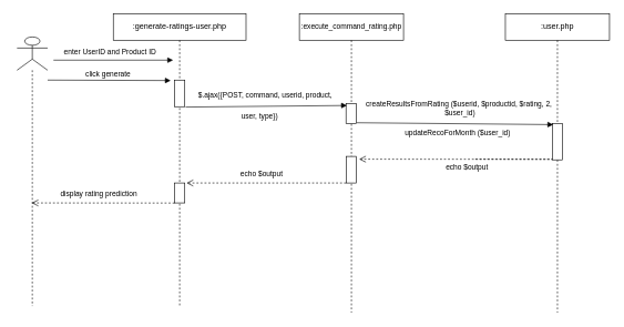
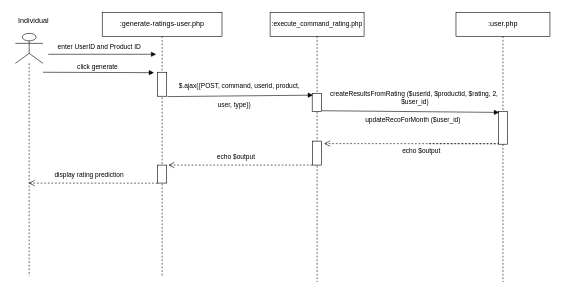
  <mxCell id="0" />
  <mxCell id="1" parent="0" />
  <mxCell id="2" value=":user.php" style="shape=umlLifeline;perimeter=lifelinePerimeter;whiteSpace=wrap;html=1;container=0;collapsible=0;recursiveResize=0;outlineConnect=0;" parent="1" vertex="1"><mxGeometry x="760" y="20" width="156.72" height="450" as="geometry" /></mxCell>
  <mxCell id="3" value="enter UserID and Product ID" style="html=1;verticalAlign=bottom;endArrow=block;rounded=0;elbow=vertical;" parent="1" edge="1"><mxGeometry x="-0.056" y="3" width="80" relative="1" as="geometry"><mxPoint x="80" y="90" as="sourcePoint" /><mxPoint x="260" y="90" as="targetPoint" /><mxPoint as="offset" /></mxGeometry></mxCell>
  <mxCell id="4" value="" style="shape=umlLifeline;participant=umlActor;perimeter=lifelinePerimeter;whiteSpace=wrap;html=1;container=0;collapsible=0;recursiveResize=0;verticalAlign=top;spacingTop=36;outlineConnect=0;fontFamily=Helvetica;fontSize=12;fontColor=default;align=center;strokeColor=default;fillColor=default;size=50;" parent="1" vertex="1"><mxGeometry x="25.1" y="55.14" width="46.09" height="404.86" as="geometry" /></mxCell>
+ <mxCell id="5" value="Individual" style="text;html=1;align=center;verticalAlign=middle;resizable=1;points=[];autosize=1;strokeColor=none;fillColor=none;container=0;movable=1;rotatable=1;deletable=1;editable=1;connectable=1;locked=0;" parent="1" vertex="1"><mxGeometry x="20.1" y="20" width="70" height="30" as="geometry" /></mxCell>
  <mxCell id="6" value=":generate-ratings-user.php" style="shape=umlLifeline;perimeter=lifelinePerimeter;whiteSpace=wrap;html=1;container=0;collapsible=0;recursiveResize=0;outlineConnect=0;" parent="1" vertex="1"><mxGeometry x="170" y="20" width="199.75" height="440" as="geometry" /></mxCell>
  <mxCell id="7" value="" style="html=1;points=[];perimeter=orthogonalPerimeter;container=0;" parent="1" vertex="1"><mxGeometry x="262.19" y="274.83" width="15.37" height="30" as="geometry" /></mxCell>
  <mxCell id="8" value="" style="html=1;points=[];perimeter=orthogonalPerimeter;container=0;" parent="1" vertex="1"><mxGeometry x="262.19" y="120" width="15.37" height="40" as="geometry" /></mxCell>
  <mxCell id="9" value="&lt;font style=&quot;font-size: 11px;&quot;&gt;:execute_command_rating.php&lt;/font&gt;" style="shape=umlLifeline;perimeter=lifelinePerimeter;whiteSpace=wrap;html=1;container=0;collapsible=0;recursiveResize=0;outlineConnect=0;" parent="1" vertex="1"><mxGeometry x="450" y="20" width="156.72" height="450" as="geometry" /></mxCell>
  <mxCell id="10" value="" style="html=1;points=[];perimeter=orthogonalPerimeter;container=0;" parent="1" vertex="1"><mxGeometry x="520.19" y="155.17" width="15.37" height="30" as="geometry" /></mxCell>
  <mxCell id="11" value="click generate" style="html=1;verticalAlign=bottom;endArrow=block;rounded=0;elbow=vertical;entryX=-0.377;entryY=0.017;entryDx=0;entryDy=0;entryPerimeter=0;" parent="1" target="8" edge="1"><mxGeometry x="-0.012" width="80" relative="1" as="geometry"><mxPoint x="71.19" y="120" as="sourcePoint" /><mxPoint x="253.38" y="120" as="targetPoint" /><mxPoint as="offset" /></mxGeometry></mxCell>
  <mxCell id="12" value="" style="html=1;points=[];perimeter=orthogonalPerimeter;container=0;" parent="1" vertex="1"><mxGeometry x="520.67" y="234.83" width="15.37" height="40" as="geometry" /></mxCell>
  <mxCell id="13" value="" style="html=1;points=[];perimeter=orthogonalPerimeter;container=0;" parent="1" vertex="1"><mxGeometry x="830.68" y="185.17" width="15.37" height="54.83" as="geometry" /></mxCell>
  <mxCell id="14" value="$.ajax({POST, command, userid, product,&amp;nbsp;" style="html=1;verticalAlign=bottom;endArrow=block;rounded=0;elbow=vertical;entryX=0.087;entryY=0.101;entryDx=0;entryDy=0;entryPerimeter=0;exitX=1.081;exitY=1.015;exitDx=0;exitDy=0;exitPerimeter=0;" parent="1" source="8" target="10" edge="1"><mxGeometry x="-0.0" y="8" width="80" relative="1" as="geometry"><mxPoint x="290" y="160" as="sourcePoint" /><mxPoint x="474.81" y="161" as="targetPoint" /><mxPoint as="offset" /></mxGeometry></mxCell>
  <mxCell id="15" value="&lt;font style=&quot;font-size: 11px;&quot;&gt;user, type})&lt;/font&gt;" style="text;html=1;align=center;verticalAlign=middle;resizable=0;points=[];autosize=1;strokeColor=none;fillColor=none;" parent="1" vertex="1"><mxGeometry x="350" y="160" width="80" height="30" as="geometry" /></mxCell>
  <mxCell id="16" value="createResultsFromRating ($userid, $productid, $rating, 2,&lt;br&gt;&amp;nbsp;$user_id)" style="html=1;verticalAlign=bottom;endArrow=block;rounded=0;entryX=0.086;entryY=0.033;entryDx=0;entryDy=0;entryPerimeter=0;" parent="1" target="13" edge="1"><mxGeometry x="0.038" y="8" width="80" relative="1" as="geometry"><mxPoint x="536.04" y="184.17" as="sourcePoint" /><mxPoint x="820" y="184" as="targetPoint" /><mxPoint as="offset" /></mxGeometry></mxCell>
  <mxCell id="17" value="echo $output" style="html=1;verticalAlign=bottom;endArrow=open;dashed=1;endSize=8;rounded=0;elbow=vertical;" parent="1" edge="1"><mxGeometry x="0.207" y="21" relative="1" as="geometry"><mxPoint x="714.74" y="239" as="sourcePoint" /><mxPoint x="540" y="239" as="targetPoint" /><mxPoint as="offset" /><Array as="points"><mxPoint x="830.677" y="239.189" /></Array></mxGeometry></mxCell>
  <mxCell id="18" value="echo $output" style="html=1;verticalAlign=bottom;endArrow=open;dashed=1;endSize=8;rounded=0;elbow=vertical;" parent="1" edge="1"><mxGeometry x="0.058" y="-5" relative="1" as="geometry"><mxPoint x="520.19" y="274.83" as="sourcePoint" /><mxPoint x="280.19" y="274.83" as="targetPoint" /><mxPoint as="offset" /><Array as="points" /></mxGeometry></mxCell>
  <mxCell id="19" value="display rating prediction" style="html=1;verticalAlign=bottom;endArrow=open;dashed=1;endSize=8;rounded=0;elbow=vertical;" parent="1" edge="1"><mxGeometry x="0.058" y="-5" relative="1" as="geometry"><mxPoint x="262.19" y="305" as="sourcePoint" /><mxPoint x="47.09" y="304.83" as="targetPoint" /><mxPoint as="offset" /><Array as="points" /></mxGeometry></mxCell>
  <mxCell id="20" value="&lt;font style=&quot;font-size: 11px;&quot;&gt;updateRecoForMonth ($user_id)&lt;/font&gt;" style="text;whiteSpace=wrap;html=1;" parent="1" vertex="1"><mxGeometry x="606.72" y="185.17" width="180" height="30" as="geometry" /></mxCell>
